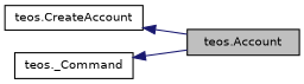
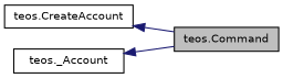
  digraph {
    rankdir=LR
    node [color=black fillcolor=white fontname=Helvetica fontsize=10 shape=record style=filled]
    edge [color=midnightblue dir=back fontname=Helvetica fontsize=10 labelfontname=Helvetica labelfontsize=10 style=solid]
-   n1 [fillcolor=grey75 fontcolor=black height=0.2 label="teos.Account" width=0.4]
+   n1 [fillcolor=grey75 fontcolor=black height=0.2 label="teos.Command" width=0.4]
    n2 [height=0.2 label="teos.CreateAccount" width=0.4]
-   n3 [height=0.2 label="teos._Command" width=0.4]
+   n3 [height=0.2 label="teos._Account" width=0.4]
    n2 -> n1
    n3 -> n1
  }
